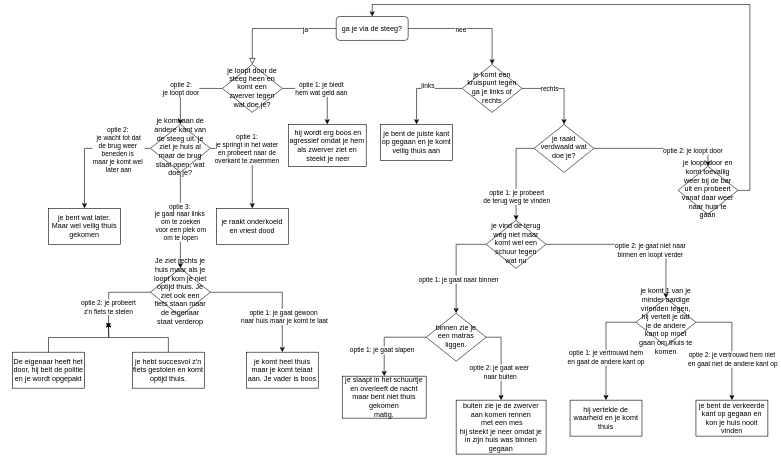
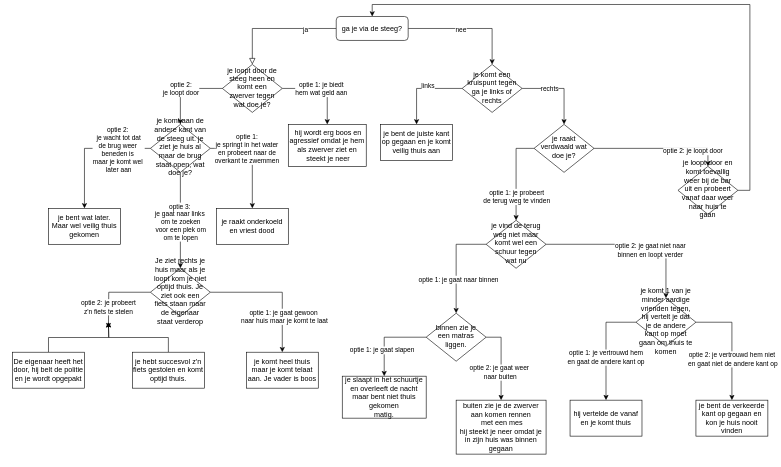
  <mxCell id="0" />
  <mxCell id="1" parent="0" />
  <mxCell id="2" value="" style="rounded=0;html=1;jettySize=auto;orthogonalLoop=1;fontSize=11;endArrow=block;endFill=0;endSize=8;strokeWidth=1;shadow=0;labelBackgroundColor=none;edgeStyle=orthogonalEdgeStyle;" parent="1" source="6" target="9" edge="1"><mxGeometry relative="1" as="geometry" /></mxCell>
  <mxCell id="3" value="ja" style="edgeLabel;html=1;align=center;verticalAlign=middle;resizable=0;points=[];" parent="2" vertex="1" connectable="0"><mxGeometry x="-0.48" y="1" relative="1" as="geometry"><mxPoint as="offset" /></mxGeometry></mxCell>
  <mxCell id="4" style="edgeStyle=orthogonalEdgeStyle;rounded=0;orthogonalLoop=1;jettySize=auto;html=1;entryX=0.5;entryY=0;entryDx=0;entryDy=0;" parent="1" source="6" target="14" edge="1"><mxGeometry relative="1" as="geometry" /></mxCell>
  <mxCell id="5" value="nee&lt;br&gt;" style="edgeLabel;html=1;align=center;verticalAlign=middle;resizable=0;points=[];" parent="4" vertex="1" connectable="0"><mxGeometry x="-0.134" y="-2" relative="1" as="geometry"><mxPoint as="offset" /></mxGeometry></mxCell>
  <mxCell id="6" value="ga je via de steeg?" style="rounded=1;whiteSpace=wrap;html=1;fontSize=12;glass=0;strokeWidth=1;shadow=0;" parent="1" vertex="1"><mxGeometry x="560" y="20" width="120" height="40" as="geometry" /></mxCell>
  <mxCell id="7" style="edgeStyle=orthogonalEdgeStyle;rounded=0;orthogonalLoop=1;jettySize=auto;html=1;exitX=1;exitY=0.5;exitDx=0;exitDy=0;" parent="1" source="9" target="35" edge="1"><mxGeometry relative="1" as="geometry"><mxPoint x="540" y="200" as="targetPoint" /></mxGeometry></mxCell>
  <mxCell id="8" value="optie 1: je biedt&lt;br&gt;hem wat geld aan" style="edgeLabel;html=1;align=center;verticalAlign=middle;resizable=0;points=[];" parent="7" vertex="1" connectable="0"><mxGeometry x="-0.245" y="-2" relative="1" as="geometry"><mxPoint x="13" y="-2" as="offset" /></mxGeometry></mxCell>
  <mxCell id="9" value="je loopt door de steeg heen en komt een zwerver tegen wat doe je?&lt;br&gt;" style="rhombus;whiteSpace=wrap;html=1;shadow=0;fontFamily=Helvetica;fontSize=12;align=center;strokeWidth=1;spacing=6;spacingTop=-4;" parent="1" vertex="1"><mxGeometry x="370" y="100" width="100" height="80" as="geometry" /></mxCell>
  <mxCell id="10" style="edgeStyle=orthogonalEdgeStyle;rounded=0;orthogonalLoop=1;jettySize=auto;html=1;entryX=0.5;entryY=0;entryDx=0;entryDy=0;" parent="1" source="14" target="19" edge="1"><mxGeometry relative="1" as="geometry" /></mxCell>
  <mxCell id="11" value="rechts&lt;br&gt;" style="edgeLabel;html=1;align=center;verticalAlign=middle;resizable=0;points=[];" parent="10" vertex="1" connectable="0"><mxGeometry x="-0.314" y="1" relative="1" as="geometry"><mxPoint as="offset" /></mxGeometry></mxCell>
  <mxCell id="12" value="" style="edgeStyle=orthogonalEdgeStyle;rounded=0;orthogonalLoop=1;jettySize=auto;html=1;entryX=0.5;entryY=0;entryDx=0;entryDy=0;" parent="1" source="14" target="34" edge="1"><mxGeometry relative="1" as="geometry"><mxPoint x="700" y="210" as="targetPoint" /></mxGeometry></mxCell>
  <mxCell id="13" value="links&lt;br&gt;" style="edgeLabel;html=1;align=center;verticalAlign=middle;resizable=0;points=[];" parent="12" vertex="1" connectable="0"><mxGeometry x="-0.141" y="-5" relative="1" as="geometry"><mxPoint as="offset" /></mxGeometry></mxCell>
  <mxCell id="14" value="je komt een kruispunt tegen&lt;br&gt;ga je links of rechts" style="rhombus;whiteSpace=wrap;html=1;shadow=0;fontFamily=Helvetica;fontSize=12;align=center;strokeWidth=1;spacing=6;spacingTop=-4;" parent="1" vertex="1"><mxGeometry x="770" y="100" width="100" height="80" as="geometry" /></mxCell>
  <mxCell id="15" style="edgeStyle=orthogonalEdgeStyle;rounded=0;orthogonalLoop=1;jettySize=auto;html=1;entryX=0.5;entryY=0;entryDx=0;entryDy=0;" parent="1" source="19" target="24" edge="1"><mxGeometry relative="1" as="geometry"><Array as="points"><mxPoint x="860" y="240" /><mxPoint x="860" y="360" /></Array></mxGeometry></mxCell>
  <mxCell id="16" value="optie 1: je probeert&lt;br&gt;de terug weg te vinden" style="edgeLabel;html=1;align=center;verticalAlign=middle;resizable=0;points=[];" parent="15" vertex="1" connectable="0"><mxGeometry x="-0.051" y="7" relative="1" as="geometry"><mxPoint x="-7" y="39" as="offset" /></mxGeometry></mxCell>
  <mxCell id="17" style="edgeStyle=orthogonalEdgeStyle;rounded=0;orthogonalLoop=1;jettySize=auto;html=1;exitX=1;exitY=0.5;exitDx=0;exitDy=0;entryX=0.5;entryY=0;entryDx=0;entryDy=0;" parent="1" source="19" target="39" edge="1"><mxGeometry relative="1" as="geometry" /></mxCell>
  <mxCell id="18" value="optie 2: je loopt door" style="edgeLabel;html=1;align=center;verticalAlign=middle;resizable=0;points=[];" parent="17" vertex="1" connectable="0"><mxGeometry x="0.491" y="-4" relative="1" as="geometry"><mxPoint as="offset" /></mxGeometry></mxCell>
  <mxCell id="19" value="je raakt verdwaald wat doe je?" style="rhombus;whiteSpace=wrap;html=1;shadow=0;fontFamily=Helvetica;fontSize=12;align=center;strokeWidth=1;spacing=6;spacingTop=-4;" parent="1" vertex="1"><mxGeometry x="890" y="200" width="100" height="80" as="geometry" /></mxCell>
  <mxCell id="20" style="edgeStyle=orthogonalEdgeStyle;rounded=0;orthogonalLoop=1;jettySize=auto;html=1;exitX=1;exitY=0.5;exitDx=0;exitDy=0;entryX=0.5;entryY=0;entryDx=0;entryDy=0;" parent="1" source="24" target="61" edge="1"><mxGeometry relative="1" as="geometry"><mxPoint x="987" y="550" as="targetPoint" /></mxGeometry></mxCell>
  <mxCell id="21" value="optie 2: je gaat niet naar&lt;br style=&quot;border-color: var(--border-color);&quot;&gt;binnen en loopt verder" style="edgeLabel;html=1;align=center;verticalAlign=middle;resizable=0;points=[];" parent="20" vertex="1" connectable="0"><mxGeometry x="0.184" y="-1" relative="1" as="geometry"><mxPoint x="1" y="8" as="offset" /></mxGeometry></mxCell>
  <mxCell id="22" style="edgeStyle=orthogonalEdgeStyle;rounded=0;orthogonalLoop=1;jettySize=auto;html=1;exitX=0;exitY=0.5;exitDx=0;exitDy=0;entryX=0.5;entryY=0;entryDx=0;entryDy=0;" parent="1" source="24" target="55" edge="1"><mxGeometry relative="1" as="geometry" /></mxCell>
  <mxCell id="23" value="optie 1: je gaat naar binnen" style="edgeLabel;html=1;align=center;verticalAlign=middle;resizable=0;points=[];" parent="22" vertex="1" connectable="0"><mxGeometry x="0.304" y="3" relative="1" as="geometry"><mxPoint as="offset" /></mxGeometry></mxCell>
  <mxCell id="24" value="je vind de terug weg niet maar komt wel een schuur tegen wat nu" style="rhombus;whiteSpace=wrap;html=1;shadow=0;fontFamily=Helvetica;fontSize=12;align=center;strokeWidth=1;spacing=6;spacingTop=-4;" parent="1" vertex="1"><mxGeometry x="810" y="360" width="100" height="80" as="geometry" /></mxCell>
  <mxCell id="25" style="edgeStyle=orthogonalEdgeStyle;rounded=0;orthogonalLoop=1;jettySize=auto;html=1;entryX=0.5;entryY=0;entryDx=0;entryDy=0;exitX=0;exitY=0.5;exitDx=0;exitDy=0;" parent="1" source="9" target="33" edge="1"><mxGeometry relative="1" as="geometry"><mxPoint x="140" y="100" as="sourcePoint" /></mxGeometry></mxCell>
  <mxCell id="26" value="optie 2:&lt;br&gt;je loopt door&lt;br&gt;" style="edgeLabel;html=1;align=center;verticalAlign=middle;resizable=0;points=[];" parent="25" vertex="1" connectable="0"><mxGeometry x="0.396" y="1" relative="1" as="geometry"><mxPoint x="-1" y="-21" as="offset" /></mxGeometry></mxCell>
  <mxCell id="27" value="" style="edgeStyle=orthogonalEdgeStyle;rounded=0;orthogonalLoop=1;jettySize=auto;html=1;entryX=0.5;entryY=0;entryDx=0;entryDy=0;" parent="1" source="33" target="36" edge="1"><mxGeometry relative="1" as="geometry"><mxPoint x="450" y="370" as="targetPoint" /></mxGeometry></mxCell>
  <mxCell id="28" value="optie 1: &lt;br&gt;je springt in het water&lt;br&gt;en probeert naar de&lt;br&gt;overkant te zwemmen" style="edgeLabel;html=1;align=center;verticalAlign=middle;resizable=0;points=[];" parent="27" vertex="1" connectable="0"><mxGeometry x="-0.573" y="-2" relative="1" as="geometry"><mxPoint x="24" y="-2" as="offset" /></mxGeometry></mxCell>
  <mxCell id="29" value="" style="edgeStyle=orthogonalEdgeStyle;rounded=0;orthogonalLoop=1;jettySize=auto;html=1;exitX=0;exitY=0.5;exitDx=0;exitDy=0;" parent="1" source="33" target="37" edge="1"><mxGeometry relative="1" as="geometry"><mxPoint x="210" y="260" as="sourcePoint" /><mxPoint x="140" y="340" as="targetPoint" /></mxGeometry></mxCell>
  <mxCell id="30" value="optie 2:&amp;nbsp;&lt;br&gt;je wacht tot dat&lt;br&gt;de brug weer&amp;nbsp;&lt;br&gt;beneden is&amp;nbsp;&lt;br&gt;maar je komt wel&amp;nbsp;&lt;br&gt;later aan" style="edgeLabel;html=1;align=center;verticalAlign=middle;resizable=0;points=[];" parent="29" vertex="1" connectable="0"><mxGeometry x="-0.483" y="2" relative="1" as="geometry"><mxPoint as="offset" /></mxGeometry></mxCell>
  <mxCell id="31" style="edgeStyle=orthogonalEdgeStyle;rounded=0;orthogonalLoop=1;jettySize=auto;html=1;exitX=0.5;exitY=1;exitDx=0;exitDy=0;entryX=0.5;entryY=0;entryDx=0;entryDy=0;" parent="1" source="33" target="45" edge="1"><mxGeometry relative="1" as="geometry" /></mxCell>
  <mxCell id="32" value="optie 3:&lt;br style=&quot;border-color: var(--border-color);&quot;&gt;je gaat naar links&lt;br style=&quot;border-color: var(--border-color);&quot;&gt;&amp;nbsp;om te zoeken&lt;br style=&quot;border-color: var(--border-color);&quot;&gt;&amp;nbsp;voor een plek om&lt;br style=&quot;border-color: var(--border-color);&quot;&gt;&amp;nbsp;om te lopen" style="edgeLabel;html=1;align=center;verticalAlign=middle;resizable=0;points=[];" parent="31" vertex="1" connectable="0"><mxGeometry x="0.02" y="-2" relative="1" as="geometry"><mxPoint as="offset" /></mxGeometry></mxCell>
  <mxCell id="33" value="je komt aan de andere kant van de steeg uit. je ziet je huis al maar de brug staat open, wat doe je?" style="rhombus;whiteSpace=wrap;html=1;shadow=0;fontFamily=Helvetica;fontSize=12;align=center;strokeWidth=1;spacing=6;spacingTop=-4;" parent="1" vertex="1"><mxGeometry x="250" y="200" width="100" height="80" as="geometry" /></mxCell>
  <mxCell id="34" value="je bent de juiste kant op gegaan en je komt veilig thuis aan" style="rounded=0;whiteSpace=wrap;html=1;" parent="1" vertex="1"><mxGeometry x="634" y="200" width="120" height="60" as="geometry" /></mxCell>
  <mxCell id="35" value="&amp;nbsp;hij wordt erg boos en agressief omdat je hem als zwerver ziet en&lt;br style=&quot;border-color: var(--border-color);&quot;&gt;&amp;nbsp;steekt je neer" style="rounded=0;whiteSpace=wrap;html=1;" parent="1" vertex="1"><mxGeometry x="480" y="200" width="130" height="70" as="geometry" /></mxCell>
  <mxCell id="36" value="je raakt onderkoeld en vriest dood" style="rounded=0;whiteSpace=wrap;html=1;" parent="1" vertex="1"><mxGeometry x="360" y="340" width="120" height="60" as="geometry" /></mxCell>
  <mxCell id="37" value="je bent wat later.&lt;br&gt;Maar wel veilig thuis gekomen" style="rounded=0;whiteSpace=wrap;html=1;" parent="1" vertex="1"><mxGeometry x="80" y="340" width="120" height="60" as="geometry" /></mxCell>
  <mxCell id="38" style="edgeStyle=orthogonalEdgeStyle;rounded=0;orthogonalLoop=1;jettySize=auto;html=1;exitX=1;exitY=0.5;exitDx=0;exitDy=0;entryX=0.5;entryY=0;entryDx=0;entryDy=0;" parent="1" source="39" target="6" edge="1"><mxGeometry relative="1" as="geometry" /></mxCell>
  <mxCell id="39" value="je loopt door en komt toevallig weer bij de bar uit en probeert vanaf daar weer naar huis te gaan" style="rhombus;whiteSpace=wrap;html=1;shadow=0;fontFamily=Helvetica;fontSize=12;align=center;strokeWidth=1;spacing=6;spacingTop=-4;" parent="1" vertex="1"><mxGeometry x="1130" y="270" width="100" height="80" as="geometry" /></mxCell>
  <mxCell id="40" value="je slaapt in het schuurtje en overleeft de nacht maar bent niet thuis gekomen&lt;br style=&quot;border-color: var(--border-color);&quot;&gt;matig." style="rounded=0;whiteSpace=wrap;html=1;" parent="1" vertex="1"><mxGeometry x="570" y="620" width="140" height="70" as="geometry" /></mxCell>
  <mxCell id="41" style="edgeStyle=orthogonalEdgeStyle;rounded=0;orthogonalLoop=1;jettySize=auto;html=1;exitX=1;exitY=0.5;exitDx=0;exitDy=0;entryX=0.5;entryY=0;entryDx=0;entryDy=0;" parent="1" source="45" target="46" edge="1"><mxGeometry relative="1" as="geometry"><mxPoint x="420" y="570" as="targetPoint" /></mxGeometry></mxCell>
  <mxCell id="42" value="optie 1: je gaat gewoon&lt;br&gt;&amp;nbsp;naar huis maar je komt te laat" style="edgeLabel;html=1;align=center;verticalAlign=middle;resizable=0;points=[];" parent="41" vertex="1" connectable="0"><mxGeometry x="0.459" y="1" relative="1" as="geometry"><mxPoint as="offset" /></mxGeometry></mxCell>
  <mxCell id="43" style="edgeStyle=orthogonalEdgeStyle;rounded=0;orthogonalLoop=1;jettySize=auto;html=1;exitX=0;exitY=0.5;exitDx=0;exitDy=0;" parent="1" source="45" edge="1"><mxGeometry relative="1" as="geometry"><mxPoint x="180" y="540" as="targetPoint" /></mxGeometry></mxCell>
  <mxCell id="44" value="optie 2: je probeert &lt;br&gt;z'n fiets te stelen" style="edgeLabel;html=1;align=center;verticalAlign=middle;resizable=0;points=[];" parent="43" vertex="1" connectable="0"><mxGeometry x="0.456" y="-1" relative="1" as="geometry"><mxPoint as="offset" /></mxGeometry></mxCell>
  <mxCell id="45" value="Je ziet rechts je huis maar als je loopt kom je niet optijd thuis. Je ziet ook een fiets staan maar de eigenaar staat verderop" style="rhombus;whiteSpace=wrap;html=1;shadow=0;fontFamily=Helvetica;fontSize=12;align=center;strokeWidth=1;spacing=6;spacingTop=-4;" parent="1" vertex="1"><mxGeometry x="250" y="440" width="100" height="80" as="geometry" /></mxCell>
  <mxCell id="46" value="je komt heel thuis maar je komt telaat aan. Je vader is boos" style="rounded=0;whiteSpace=wrap;html=1;" parent="1" vertex="1"><mxGeometry x="410" y="580" width="120" height="60" as="geometry" /></mxCell>
  <mxCell id="47" style="edgeStyle=orthogonalEdgeStyle;rounded=0;orthogonalLoop=1;jettySize=auto;html=1;exitX=0.5;exitY=0;exitDx=0;exitDy=0;" parent="1" source="48" edge="1"><mxGeometry relative="1" as="geometry"><mxPoint x="180" y="530" as="targetPoint" /></mxGeometry></mxCell>
  <mxCell id="48" value="De eigenaar heeft het door, hij belt de politie en je wordt opgepakt" style="rounded=0;whiteSpace=wrap;html=1;" parent="1" vertex="1"><mxGeometry x="20" y="580" width="120" height="60" as="geometry" /></mxCell>
  <mxCell id="49" style="edgeStyle=orthogonalEdgeStyle;rounded=0;orthogonalLoop=1;jettySize=auto;html=1;exitX=0.5;exitY=0;exitDx=0;exitDy=0;" parent="1" source="50" edge="1"><mxGeometry relative="1" as="geometry"><mxPoint x="180" y="530" as="targetPoint" /></mxGeometry></mxCell>
  <mxCell id="50" value="je hebt succesvol z'n fiets gestolen en komt optijd thuis." style="rounded=0;whiteSpace=wrap;html=1;" parent="1" vertex="1"><mxGeometry y="580" width="120" height="60" as="geometry" x="220" /></mxCell>
  <mxCell id="51" style="edgeStyle=orthogonalEdgeStyle;rounded=0;orthogonalLoop=1;jettySize=auto;html=1;exitX=0;exitY=0.5;exitDx=0;exitDy=0;entryX=0.5;entryY=0;entryDx=0;entryDy=0;" parent="1" source="55" target="40" edge="1"><mxGeometry relative="1" as="geometry" /></mxCell>
  <mxCell id="52" value="optie 1: je gaat slapen&amp;nbsp;" style="edgeLabel;html=1;align=center;verticalAlign=middle;resizable=0;points=[];" parent="51" vertex="1" connectable="0"><mxGeometry x="0.342" y="-3" relative="1" as="geometry"><mxPoint as="offset" /></mxGeometry></mxCell>
  <mxCell id="53" value="" style="edgeStyle=orthogonalEdgeStyle;rounded=0;orthogonalLoop=1;jettySize=auto;html=1;exitX=1;exitY=0.5;exitDx=0;exitDy=0;" parent="1" source="55" target="56" edge="1"><mxGeometry relative="1" as="geometry" /></mxCell>
  <mxCell id="54" value="optie 2: je gaat weer&lt;br&gt;&amp;nbsp;naar buiten" style="edgeLabel;html=1;align=center;verticalAlign=middle;resizable=0;points=[];" parent="53" vertex="1" connectable="0"><mxGeometry x="0.28" y="-4" relative="1" as="geometry"><mxPoint as="offset" /></mxGeometry></mxCell>
  <mxCell id="55" value="binnen zie je een matras liggen." style="rhombus;whiteSpace=wrap;html=1;shadow=0;fontFamily=Helvetica;fontSize=12;align=center;strokeWidth=1;spacing=6;spacingTop=-4;" parent="1" vertex="1"><mxGeometry x="710" y="515" width="100" height="80" as="geometry" /></mxCell>
  <mxCell id="56" value="buiten zie je de zwerver aan komen rennen&lt;br&gt;&amp;nbsp;met een mes&lt;br style=&quot;border-color: var(--border-color);&quot;&gt;hij steekt je neer omdat je in zijn huis was binnen gegaan" style="rounded=0;whiteSpace=wrap;html=1;" parent="1" vertex="1"><mxGeometry x="760" y="660" width="150" height="90" as="geometry" /></mxCell>
  <mxCell id="57" style="edgeStyle=orthogonalEdgeStyle;rounded=0;orthogonalLoop=1;jettySize=auto;html=1;exitX=0;exitY=0.5;exitDx=0;exitDy=0;entryX=0.5;entryY=0;entryDx=0;entryDy=0;" edge="1" parent="1" source="61" target="62"><mxGeometry relative="1" as="geometry" /></mxCell>
  <mxCell id="58" value="optie 1: je vertrouwd hem &lt;br&gt;en gaat de andere kant op" style="edgeLabel;html=1;align=center;verticalAlign=middle;resizable=0;points=[];" vertex="1" connectable="0" parent="57"><mxGeometry x="0.198" relative="1" as="geometry"><mxPoint x="-1" as="offset" /></mxGeometry></mxCell>
  <mxCell id="59" style="edgeStyle=orthogonalEdgeStyle;rounded=0;orthogonalLoop=1;jettySize=auto;html=1;exitX=1;exitY=0.5;exitDx=0;exitDy=0;entryX=0.5;entryY=0;entryDx=0;entryDy=0;" edge="1" parent="1" source="61" target="63"><mxGeometry relative="1" as="geometry" /></mxCell>
  <mxCell id="60" value="optie 2: je vertrouwd hem niet&lt;br&gt;&amp;nbsp;en gaat niet de andere kant op" style="edgeLabel;html=1;align=center;verticalAlign=middle;resizable=0;points=[];" vertex="1" connectable="0" parent="59"><mxGeometry x="0.268" y="-1" relative="1" as="geometry"><mxPoint y="1" as="offset" /></mxGeometry></mxCell>
  <mxCell id="61" value="je komt 1 van je minder aardige vrienden tegen, hij vertelt je dat je de andere kant op moet gaan om thuis te komen" style="rhombus;whiteSpace=wrap;html=1;shadow=0;fontFamily=Helvetica;fontSize=12;align=center;strokeWidth=1;spacing=6;spacingTop=-4;" vertex="1" parent="1"><mxGeometry x="1060" y="490" width="100" height="80" as="geometry" /></mxCell>
- <mxCell id="62" value="hij vertelde de waarheid en je komt thuis" style="rounded=0;whiteSpace=wrap;html=1;" vertex="1" parent="1"><mxGeometry x="950" y="660" width="120" height="60" as="geometry" /></mxCell>
+ <mxCell id="62" value="hij vertelde de vanaf en je komt thuis" style="rounded=0;whiteSpace=wrap;html=1;" vertex="1" parent="1"><mxGeometry x="950" y="660" width="120" height="60" as="geometry" /></mxCell>
  <mxCell id="63" value="je bent de verkeerde kant op gegaan en kon je huis nooit vinden" style="rounded=0;whiteSpace=wrap;html=1;" vertex="1" parent="1"><mxGeometry x="1160" y="660" width="120" height="60" as="geometry" /></mxCell>
